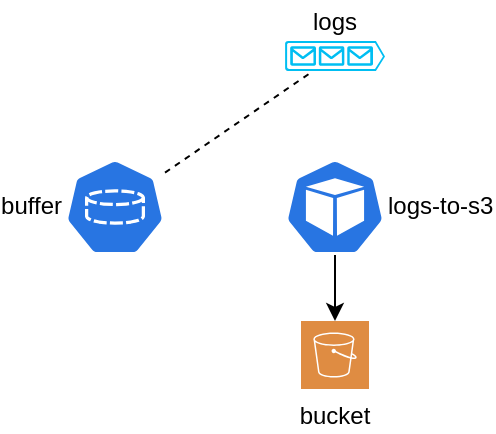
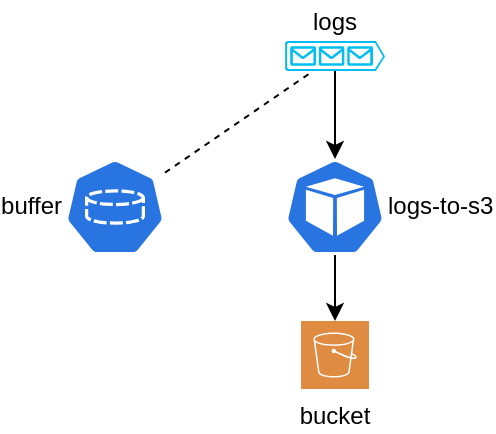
  <mxCell id="0" />
  <mxCell id="1" parent="0" />
  <mxCell id="2" value="logs" style="verticalLabelPosition=top;html=1;verticalAlign=bottom;align=center;strokeColor=none;fillColor=#00BEF2;shape=mxgraph.azure.queue_generic;pointerEvents=1;labelPosition=center;" parent="1" vertex="1"><mxGeometry x="130" y="20" width="50" height="15" as="geometry" /></mxCell>
  <mxCell id="3" value="logs-to-s3" style="sketch=0;html=1;dashed=0;whitespace=wrap;fillColor=#2875E2;strokeColor=#ffffff;points=[[0.005,0.63,0],[0.1,0.2,0],[0.9,0.2,0],[0.5,0,0],[0.995,0.63,0],[0.72,0.99,0],[0.5,1,0],[0.28,0.99,0]];shape=mxgraph.kubernetes.icon;prIcon=pod;labelPosition=right;verticalLabelPosition=middle;align=left;verticalAlign=middle;horizontal=1;" parent="1" vertex="1"><mxGeometry x="130" y="79" width="50" height="48" as="geometry" /></mxCell>
+ <mxCell id="4" value="" style="endArrow=classic;html=1;rounded=0;strokeColor=#000000;exitX=0.5;exitY=1;exitDx=0;exitDy=0;exitPerimeter=0;fillColor=#dae8fc;" parent="1" source="2" target="3" edge="1"><mxGeometry width="50" height="50" relative="1" as="geometry"><mxPoint x="-130" y="136" as="sourcePoint" /><mxPoint x="90" y="136" as="targetPoint" /></mxGeometry></mxCell>
  <mxCell id="5" value="" style="endArrow=classic;html=1;rounded=0;strokeColor=#000000;" parent="1" source="3" target="6" edge="1"><mxGeometry width="50" height="50" relative="1" as="geometry"><mxPoint x="-10" y="46" as="sourcePoint" /><mxPoint x="95" y="176" as="targetPoint" /></mxGeometry></mxCell>
  <mxCell id="6" value="bucket" style="sketch=0;pointerEvents=1;shadow=0;dashed=0;html=1;strokeColor=none;fillColor=#DF8C42;labelPosition=center;verticalLabelPosition=bottom;verticalAlign=top;align=center;outlineConnect=0;shape=mxgraph.veeam2.aws_s3;" vertex="1" parent="1"><mxGeometry x="138" y="160" width="34" height="34" as="geometry" /></mxCell>
  <mxCell id="7" value="buffer" style="sketch=0;html=1;dashed=0;whitespace=wrap;fillColor=#2875E2;strokeColor=#ffffff;points=[[0.005,0.63,0],[0.1,0.2,0],[0.9,0.2,0],[0.5,0,0],[0.995,0.63,0],[0.72,0.99,0],[0.5,1,0],[0.28,0.99,0]];shape=mxgraph.kubernetes.icon;prIcon=pvc;labelPosition=left;verticalLabelPosition=middle;align=right;verticalAlign=middle;" vertex="1" parent="1"><mxGeometry x="20" y="79" width="50" height="48" as="geometry" /></mxCell>
  <mxCell id="8" value="" style="endArrow=none;dashed=1;html=1;rounded=0;strokeColor=#000000;" edge="1" parent="1" source="7" target="2"><mxGeometry width="50" height="50" relative="1" as="geometry"><mxPoint x="0" y="230" as="sourcePoint" /><mxPoint x="50" y="180" as="targetPoint" /></mxGeometry></mxCell>
